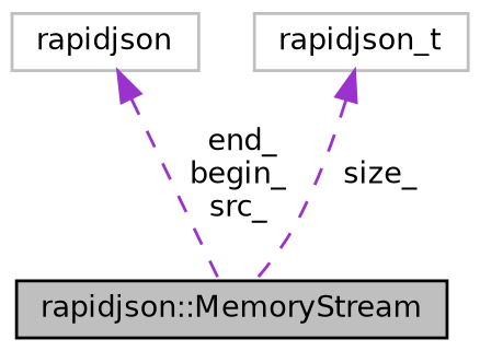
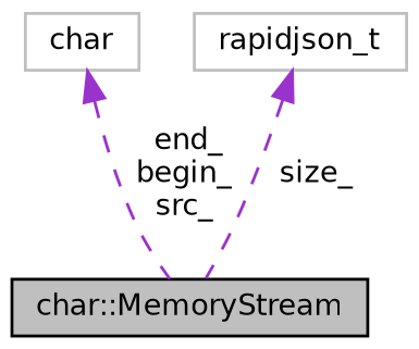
  digraph {
    node [color=grey75 fillcolor=white fontname=Helvetica fontsize=10 shape=record style=filled]
    edge [color=darkorchid3 dir=back fontname=Helvetica fontsize=10 labelfontname=Helvetica labelfontsize=10 style=dashed]
-   n1 [color=black fillcolor=grey75 fontcolor=black height=0.2 label="rapidjson::MemoryStream" width=0.4]
-   n2 [height=0.2 label=rapidjson width=0.4]
+   n1 [color=black fillcolor=grey75 fontcolor=black height=0.2 label="char::MemoryStream" width=0.4]
+   n2 [height=0.2 label=char width=0.4]
    n3 [height=0.2 label=rapidjson_t width=0.4]
    n2 -> n1 [label=" end_\nbegin_\nsrc_"]
    n3 -> n1 [label=" size_"]
  }
